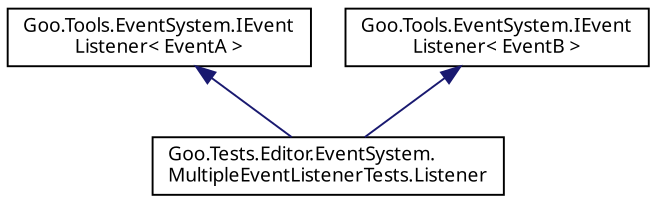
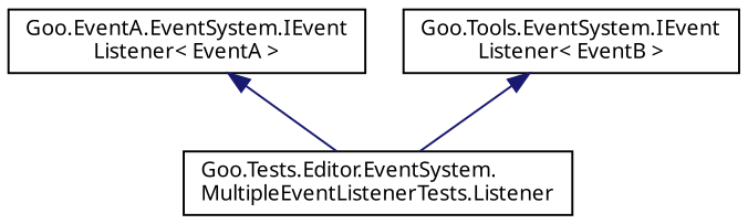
  digraph {
    rankdir=TB
    node [color=black fillcolor=white fontname=Calibrii fontsize=10 shape=record style=filled]
    edge [color=midnightblue dir=back fontname=Calibrii fontsize=10 labelfontname=Calibrii labelfontsize=10 style=solid]
-   n1 [height=0.2 label="Goo.Tools.EventSystem.IEvent\lListener\< EventA \>" width=0.4]
+   n1 [height=0.2 label="Goo.EventA.EventSystem.IEvent\lListener\< EventA \>" width=0.4]
    n2 [height=0.2 label="Goo.Tests.Editor.EventSystem.\lMultipleEventListenerTests.Listener" width=0.4]
    n3 [height=0.2 label="Goo.Tools.EventSystem.IEvent\lListener\< EventB \>" width=0.4]
    n1 -> n2
    n3 -> n2
  }
